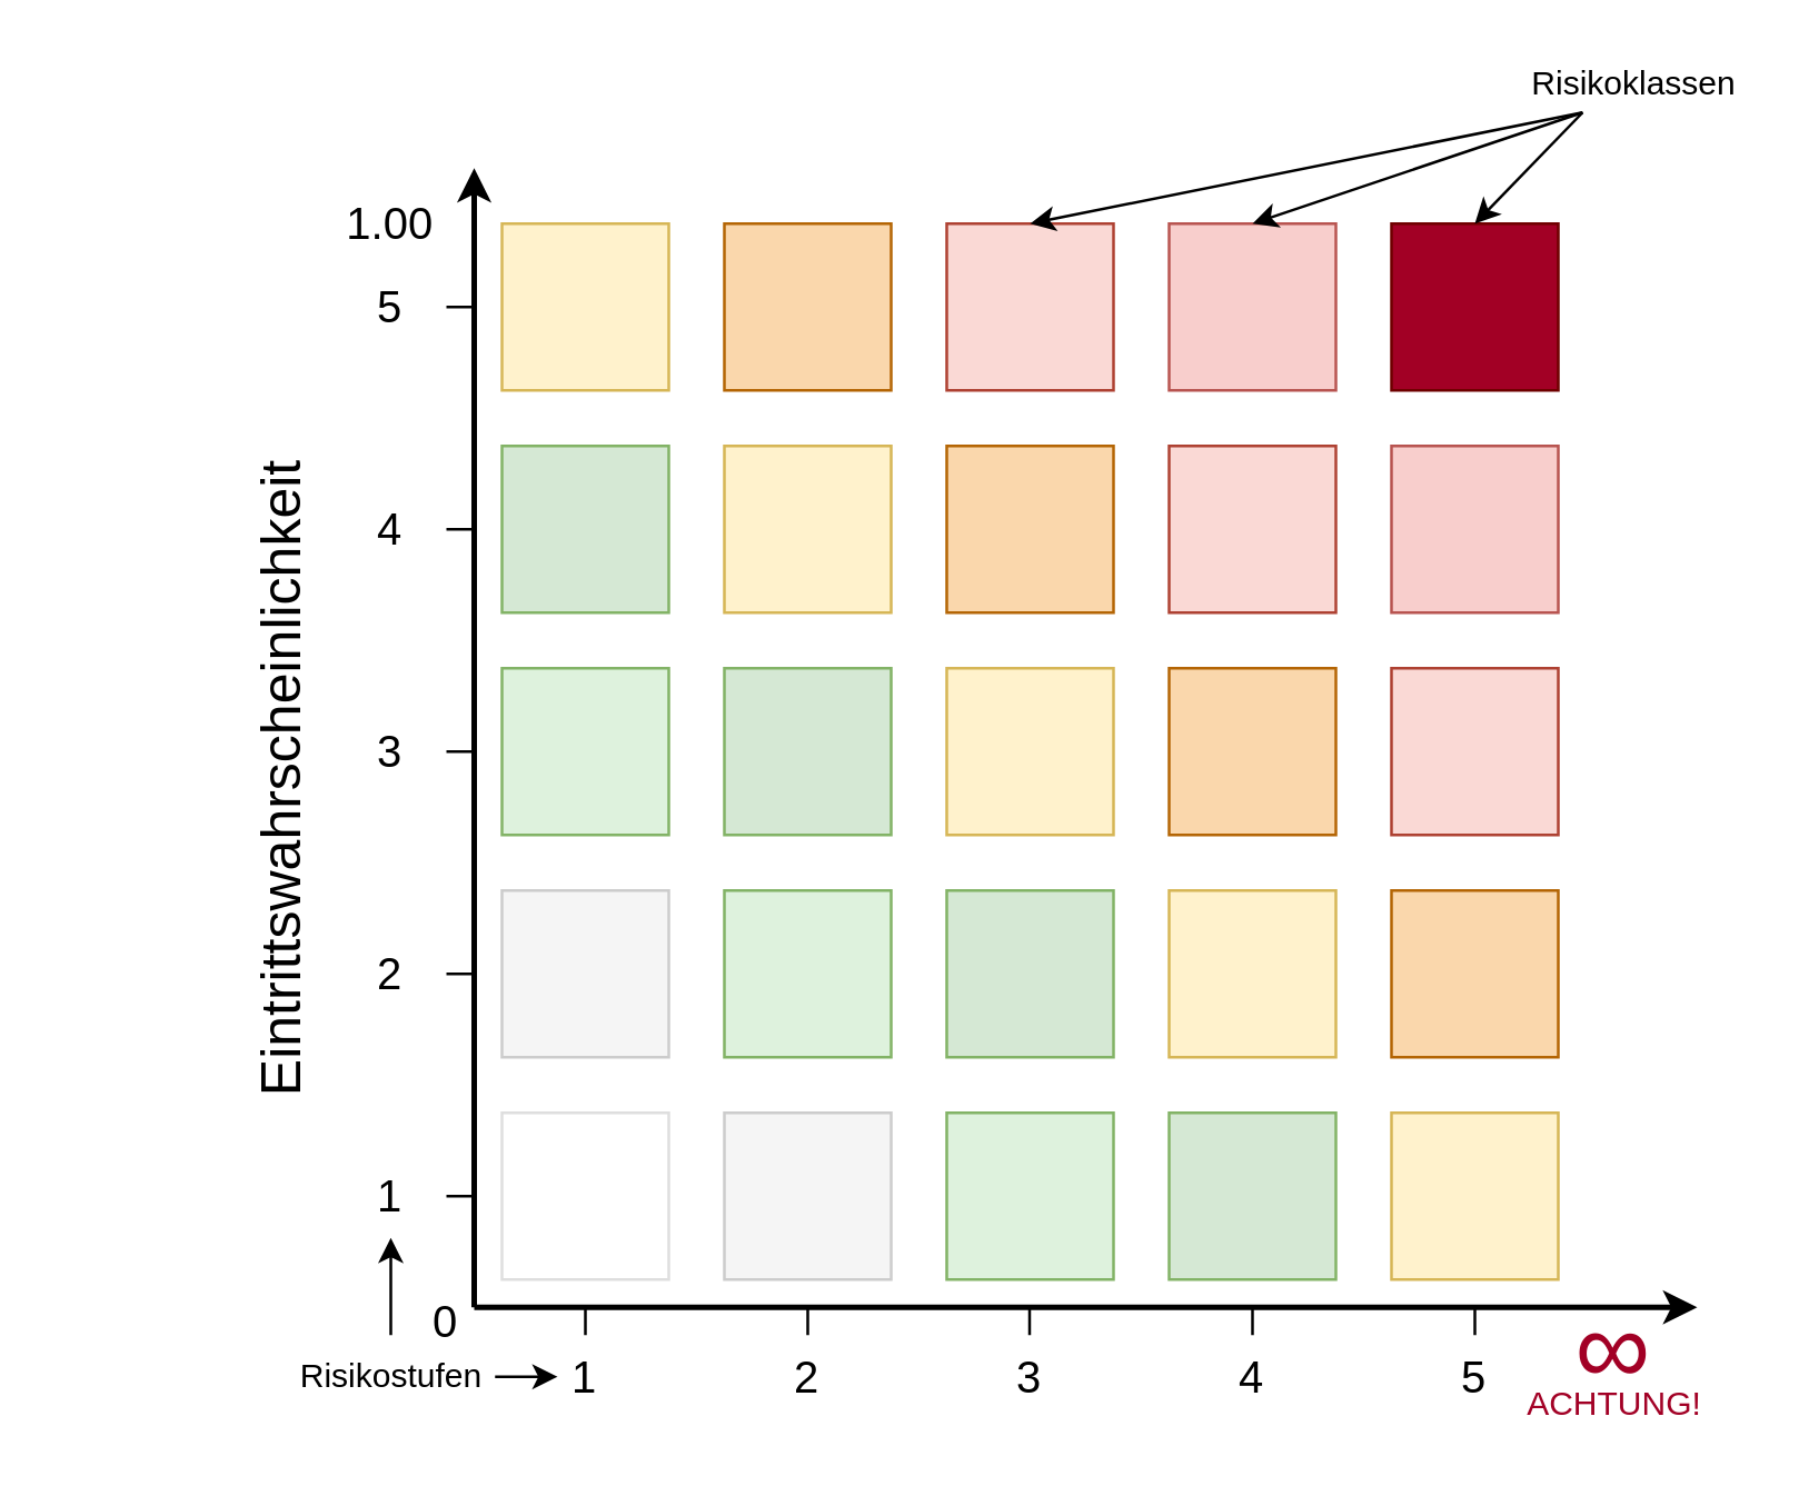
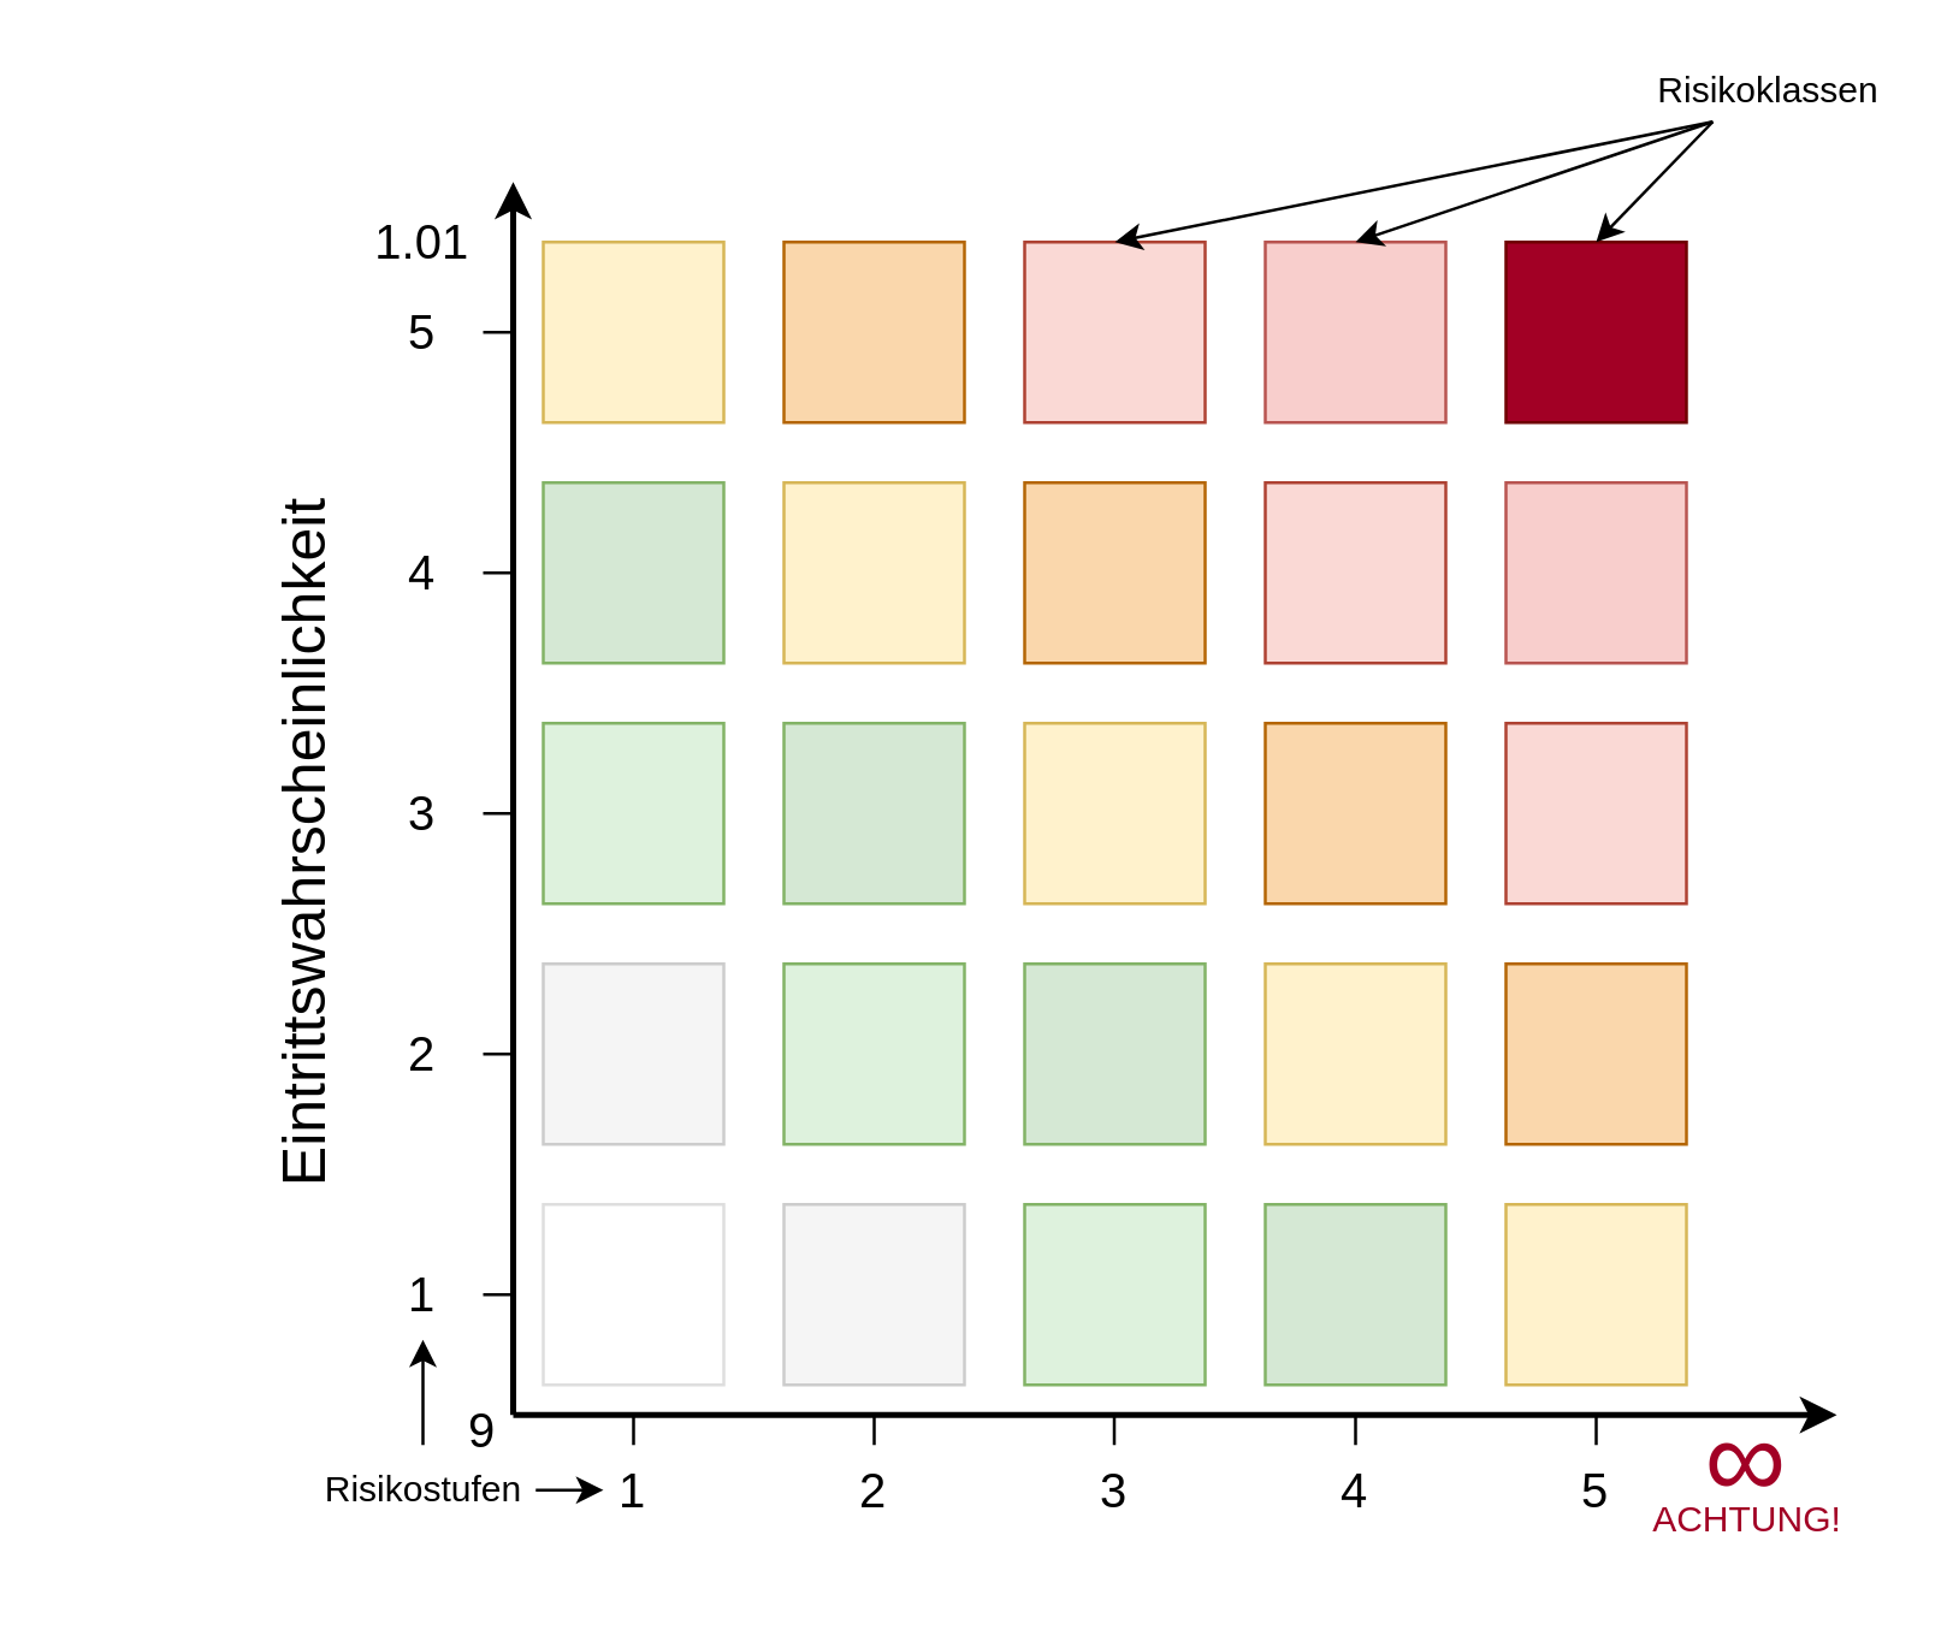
  <mxCell id="0" />
  <mxCell id="1" parent="0" />
  <mxCell id="2" value="Eintrittswahrscheinlichkeit" style="text;html=1;align=center;verticalAlign=middle;whiteSpace=wrap;rounded=0;fontSize=20;rotation=-90;" parent="1" vertex="1"><mxGeometry x="20" y="265" width="160" height="30" as="geometry" /></mxCell>
  <mxCell id="3" value="" style="endArrow=classic;html=1;rounded=0;strokeWidth=2;" parent="1" edge="1"><mxGeometry width="50" height="50" relative="1" as="geometry"><mxPoint x="170" y="470" as="sourcePoint" /><mxPoint x="610" y="470" as="targetPoint" /></mxGeometry></mxCell>
  <mxCell id="4" value="" style="endArrow=classic;html=1;rounded=0;strokeWidth=2;" parent="1" edge="1"><mxGeometry width="50" height="50" relative="1" as="geometry"><mxPoint x="170" y="470" as="sourcePoint" /><mxPoint x="170" y="60" as="targetPoint" /></mxGeometry></mxCell>
  <mxCell id="5" value="&lt;font style=&quot;font-size: 38px;&quot;&gt;∞&lt;/font&gt;" style="text;html=1;align=center;verticalAlign=middle;whiteSpace=wrap;rounded=0;fontColor=#A20025;fontStyle=0;fontSize=38;" vertex="1" parent="1"><mxGeometry x="550" y="470" width="60" height="30" as="geometry" /></mxCell>
- <mxCell id="6" value="0" style="text;html=1;align=center;verticalAlign=middle;whiteSpace=wrap;rounded=0;fontSize=16;" vertex="1" parent="1"><mxGeometry x="130" y="460" width="60" height="30" as="geometry" /></mxCell>
+ <mxCell id="6" value="9" style="text;html=1;align=center;verticalAlign=middle;whiteSpace=wrap;rounded=0;fontSize=16;" vertex="1" parent="1"><mxGeometry x="130" y="460" width="60" height="30" as="geometry" /></mxCell>
  <mxCell id="7" value="" style="endArrow=none;html=1;rounded=0;" edge="1" parent="1"><mxGeometry width="50" height="50" relative="1" as="geometry"><mxPoint x="210" y="480" as="sourcePoint" /><mxPoint x="210" y="470" as="targetPoint" /></mxGeometry></mxCell>
  <mxCell id="8" value="" style="endArrow=none;html=1;rounded=0;" edge="1" parent="1"><mxGeometry width="50" height="50" relative="1" as="geometry"><mxPoint x="290" y="480" as="sourcePoint" /><mxPoint x="290" y="470" as="targetPoint" /></mxGeometry></mxCell>
  <mxCell id="9" value="" style="endArrow=none;html=1;rounded=0;" edge="1" parent="1"><mxGeometry width="50" height="50" relative="1" as="geometry"><mxPoint x="369.8" y="480" as="sourcePoint" /><mxPoint x="369.8" y="470" as="targetPoint" /></mxGeometry></mxCell>
  <mxCell id="10" value="" style="endArrow=none;html=1;rounded=0;" edge="1" parent="1"><mxGeometry width="50" height="50" relative="1" as="geometry"><mxPoint x="450" y="480" as="sourcePoint" /><mxPoint x="450" y="470" as="targetPoint" /></mxGeometry></mxCell>
  <mxCell id="11" value="" style="endArrow=none;html=1;rounded=0;" edge="1" parent="1"><mxGeometry width="50" height="50" relative="1" as="geometry"><mxPoint x="530" y="480" as="sourcePoint" /><mxPoint x="530" y="470" as="targetPoint" /></mxGeometry></mxCell>
  <mxCell id="12" value="" style="rounded=0;whiteSpace=wrap;html=1;strokeColor=#DEDEDE;" vertex="1" parent="1"><mxGeometry x="180" y="400" width="60" height="60" as="geometry" /></mxCell>
  <mxCell id="13" value="" style="rounded=0;whiteSpace=wrap;html=1;fillColor=#f5f5f5;fontColor=#333333;strokeColor=#CCCCCC;" vertex="1" parent="1"><mxGeometry x="260" y="400" width="60" height="60" as="geometry" /></mxCell>
  <mxCell id="14" value="" style="rounded=0;whiteSpace=wrap;html=1;fillColor=#d5e8d4;strokeColor=#82b366;" vertex="1" parent="1"><mxGeometry x="420" y="400" width="60" height="60" as="geometry" /></mxCell>
  <mxCell id="15" value="" style="rounded=0;whiteSpace=wrap;html=1;fillColor=#fff2cc;strokeColor=#d6b656;" vertex="1" parent="1"><mxGeometry x="500" y="400" width="60" height="60" as="geometry" /></mxCell>
  <mxCell id="16" value="" style="endArrow=none;html=1;rounded=0;" edge="1" parent="1"><mxGeometry width="50" height="50" relative="1" as="geometry"><mxPoint x="160" y="430" as="sourcePoint" /><mxPoint x="170" y="430" as="targetPoint" /></mxGeometry></mxCell>
- <mxCell id="17" value="1.00" style="text;html=1;align=center;verticalAlign=middle;whiteSpace=wrap;rounded=0;fontSize=16;" vertex="1" parent="1"><mxGeometry x="110" y="65" width="60" height="30" as="geometry" /></mxCell>
+ <mxCell id="17" value="1.01" style="text;html=1;align=center;verticalAlign=middle;whiteSpace=wrap;rounded=0;fontSize=16;" vertex="1" parent="1"><mxGeometry x="110" y="65" width="60" height="30" as="geometry" /></mxCell>
  <mxCell id="18" value="" style="rounded=0;whiteSpace=wrap;html=1;fillColor=#f5f5f5;fontColor=#333333;strokeColor=#CCCCCC;" vertex="1" parent="1"><mxGeometry x="180" y="320" width="60" height="60" as="geometry" /></mxCell>
  <mxCell id="19" value="" style="rounded=0;whiteSpace=wrap;html=1;fillColor=#d5e8d4;strokeColor=#82b366;" vertex="1" parent="1"><mxGeometry x="340" y="320" width="60" height="60" as="geometry" /></mxCell>
  <mxCell id="20" value="" style="rounded=0;whiteSpace=wrap;html=1;fillColor=#fff2cc;strokeColor=#d6b656;" vertex="1" parent="1"><mxGeometry x="420" y="320" width="60" height="60" as="geometry" /></mxCell>
  <mxCell id="21" value="" style="rounded=0;whiteSpace=wrap;html=1;fillColor=#fad7ac;strokeColor=#b46504;" vertex="1" parent="1"><mxGeometry x="500" y="320" width="60" height="60" as="geometry" /></mxCell>
  <mxCell id="22" value="" style="rounded=0;whiteSpace=wrap;html=1;fillColor=#DEF2DD;strokeColor=#82b366;" vertex="1" parent="1"><mxGeometry x="180" y="240" width="60" height="60" as="geometry" /></mxCell>
  <mxCell id="23" value="" style="rounded=0;whiteSpace=wrap;html=1;fillColor=#d5e8d4;strokeColor=#82b366;" vertex="1" parent="1"><mxGeometry x="260" y="240" width="60" height="60" as="geometry" /></mxCell>
  <mxCell id="24" value="" style="rounded=0;whiteSpace=wrap;html=1;fillColor=#fff2cc;strokeColor=#d6b656;" vertex="1" parent="1"><mxGeometry x="340" y="240" width="60" height="60" as="geometry" /></mxCell>
  <mxCell id="25" value="" style="rounded=0;whiteSpace=wrap;html=1;fillColor=#fad7ac;strokeColor=#b46504;" vertex="1" parent="1"><mxGeometry x="420" y="240" width="60" height="60" as="geometry" /></mxCell>
  <mxCell id="26" value="" style="rounded=0;whiteSpace=wrap;html=1;fillColor=#fad9d5;strokeColor=#ae4132;" vertex="1" parent="1"><mxGeometry x="500" y="240" width="60" height="60" as="geometry" /></mxCell>
  <mxCell id="27" value="" style="rounded=0;whiteSpace=wrap;html=1;fillColor=#d5e8d4;strokeColor=#82b366;" vertex="1" parent="1"><mxGeometry x="180" y="160" width="60" height="60" as="geometry" /></mxCell>
  <mxCell id="28" value="" style="rounded=0;whiteSpace=wrap;html=1;fillColor=#fff2cc;strokeColor=#d6b656;" vertex="1" parent="1"><mxGeometry x="260" y="160" width="60" height="60" as="geometry" /></mxCell>
  <mxCell id="29" value="" style="rounded=0;whiteSpace=wrap;html=1;fillColor=#fad7ac;strokeColor=#b46504;" vertex="1" parent="1"><mxGeometry x="340" y="160" width="60" height="60" as="geometry" /></mxCell>
  <mxCell id="30" value="" style="rounded=0;whiteSpace=wrap;html=1;fillColor=#fad9d5;strokeColor=#ae4132;" vertex="1" parent="1"><mxGeometry x="420" y="160" width="60" height="60" as="geometry" /></mxCell>
  <mxCell id="31" value="" style="rounded=0;whiteSpace=wrap;html=1;fillColor=#f8cecc;strokeColor=#b85450;" vertex="1" parent="1"><mxGeometry x="500" y="160" width="60" height="60" as="geometry" /></mxCell>
  <mxCell id="32" value="" style="rounded=0;whiteSpace=wrap;html=1;fillColor=#fff2cc;strokeColor=#d6b656;" vertex="1" parent="1"><mxGeometry x="180" y="80" width="60" height="60" as="geometry" /></mxCell>
  <mxCell id="33" value="" style="rounded=0;whiteSpace=wrap;html=1;fillColor=#fad7ac;strokeColor=#b46504;" vertex="1" parent="1"><mxGeometry x="260" y="80" width="60" height="60" as="geometry" /></mxCell>
  <mxCell id="34" value="" style="rounded=0;whiteSpace=wrap;html=1;fillColor=#fad9d5;strokeColor=#ae4132;" vertex="1" parent="1"><mxGeometry x="340" y="80" width="60" height="60" as="geometry" /></mxCell>
  <mxCell id="35" value="" style="rounded=0;whiteSpace=wrap;html=1;fillColor=#f8cecc;strokeColor=#b85450;" vertex="1" parent="1"><mxGeometry x="420" y="80" width="60" height="60" as="geometry" /></mxCell>
  <mxCell id="36" value="" style="rounded=0;whiteSpace=wrap;html=1;fillColor=#a20025;strokeColor=#6F0000;fontColor=#ffffff;" vertex="1" parent="1"><mxGeometry x="500" y="80" width="60" height="60" as="geometry" /></mxCell>
  <mxCell id="37" value="" style="endArrow=none;html=1;rounded=0;" edge="1" parent="1"><mxGeometry width="50" height="50" relative="1" as="geometry"><mxPoint x="160" y="350" as="sourcePoint" /><mxPoint x="170" y="350" as="targetPoint" /></mxGeometry></mxCell>
  <mxCell id="38" value="" style="endArrow=none;html=1;rounded=0;" edge="1" parent="1"><mxGeometry width="50" height="50" relative="1" as="geometry"><mxPoint x="160" y="270" as="sourcePoint" /><mxPoint x="170" y="270" as="targetPoint" /></mxGeometry></mxCell>
  <mxCell id="39" value="" style="endArrow=none;html=1;rounded=0;" edge="1" parent="1"><mxGeometry width="50" height="50" relative="1" as="geometry"><mxPoint x="160" y="190" as="sourcePoint" /><mxPoint x="170" y="190" as="targetPoint" /></mxGeometry></mxCell>
  <mxCell id="40" value="" style="endArrow=none;html=1;rounded=0;" edge="1" parent="1"><mxGeometry width="50" height="50" relative="1" as="geometry"><mxPoint x="160" y="110" as="sourcePoint" /><mxPoint x="170" y="110" as="targetPoint" /></mxGeometry></mxCell>
  <mxCell id="41" value="" style="rounded=0;whiteSpace=wrap;html=1;fillColor=#DEF2DD;strokeColor=#82b366;" vertex="1" parent="1"><mxGeometry x="260" y="320" width="60" height="60" as="geometry" /></mxCell>
  <mxCell id="42" value="" style="rounded=0;whiteSpace=wrap;html=1;fillColor=#DEF2DD;strokeColor=#82b366;" vertex="1" parent="1"><mxGeometry x="340" y="400" width="60" height="60" as="geometry" /></mxCell>
  <mxCell id="43" value="Risikostufen" style="text;html=1;align=center;verticalAlign=middle;whiteSpace=wrap;rounded=0;" vertex="1" parent="1"><mxGeometry x="102.5" y="480" width="75" height="30" as="geometry" /></mxCell>
  <mxCell id="44" value="1" style="text;html=1;align=center;verticalAlign=middle;whiteSpace=wrap;rounded=0;fontSize=16;" vertex="1" parent="1"><mxGeometry x="200" y="480" width="20" height="30" as="geometry" /></mxCell>
  <mxCell id="45" value="2" style="text;html=1;align=center;verticalAlign=middle;whiteSpace=wrap;rounded=0;fontSize=16;" vertex="1" parent="1"><mxGeometry x="260" y="480" width="60" height="30" as="geometry" /></mxCell>
  <mxCell id="46" value="3" style="text;html=1;align=center;verticalAlign=middle;whiteSpace=wrap;rounded=0;fontSize=16;" vertex="1" parent="1"><mxGeometry x="340" y="480" width="60" height="30" as="geometry" /></mxCell>
  <mxCell id="47" value="4" style="text;html=1;align=center;verticalAlign=middle;whiteSpace=wrap;rounded=0;fontSize=16;" vertex="1" parent="1"><mxGeometry x="420" y="480" width="60" height="30" as="geometry" /></mxCell>
  <mxCell id="48" value="5" style="text;html=1;align=center;verticalAlign=middle;whiteSpace=wrap;rounded=0;fontSize=16;" vertex="1" parent="1"><mxGeometry x="500" y="480" width="60" height="30" as="geometry" /></mxCell>
  <mxCell id="49" value="1" style="text;html=1;align=center;verticalAlign=middle;whiteSpace=wrap;rounded=0;fontSize=16;" vertex="1" parent="1"><mxGeometry x="120" y="415" width="40" height="30" as="geometry" /></mxCell>
  <mxCell id="50" value="2" style="text;html=1;align=center;verticalAlign=middle;whiteSpace=wrap;rounded=0;fontSize=16;" vertex="1" parent="1"><mxGeometry x="120" y="335" width="40" height="30" as="geometry" /></mxCell>
  <mxCell id="51" value="4" style="text;html=1;align=center;verticalAlign=middle;whiteSpace=wrap;rounded=0;fontSize=16;" vertex="1" parent="1"><mxGeometry x="120" y="175" width="40" height="30" as="geometry" /></mxCell>
  <mxCell id="52" value="3&lt;span style=&quot;color: rgba(0, 0, 0, 0); font-family: monospace; font-size: 0px; text-align: start; text-wrap: nowrap;&quot;&gt;%3CmxGraphModel%3E%3Croot%3E%3CmxCell%20id%3D%220%22%2F%3E%3CmxCell%20id%3D%221%22%20parent%3D%220%22%2F%3E%3CmxCell%20id%3D%222%22%20value%3D%222%22%20style%3D%22text%3Bhtml%3D1%3Balign%3Dcenter%3BverticalAlign%3Dmiddle%3BwhiteSpace%3Dwrap%3Brounded%3D0%3BfontSize%3D16%3B%22%20vertex%3D%221%22%20parent%3D%221%22%3E%3CmxGeometry%20x%3D%22160%22%20y%3D%22625%22%20width%3D%2230%22%20height%3D%2230%22%20as%3D%22geometry%22%2F%3E%3C%2FmxCell%3E%3C%2Froot%3E%3C%2FmxGraphModel%3E&lt;/span&gt;" style="text;html=1;align=center;verticalAlign=middle;whiteSpace=wrap;rounded=0;fontSize=16;" vertex="1" parent="1"><mxGeometry x="120" y="255" width="40" height="30" as="geometry" /></mxCell>
  <mxCell id="53" value="5" style="text;html=1;align=center;verticalAlign=middle;whiteSpace=wrap;rounded=0;fontSize=16;" vertex="1" parent="1"><mxGeometry x="120" y="95" width="40" height="30" as="geometry" /></mxCell>
  <mxCell id="54" value="" style="endArrow=classic;html=1;rounded=0;entryX=0;entryY=0.5;entryDx=0;entryDy=0;exitX=1;exitY=0.5;exitDx=0;exitDy=0;" edge="1" parent="1" source="43" target="44"><mxGeometry width="50" height="50" relative="1" as="geometry"><mxPoint x="170" y="500" as="sourcePoint" /><mxPoint x="230" y="560" as="targetPoint" /></mxGeometry></mxCell>
  <mxCell id="55" value="" style="endArrow=classic;html=1;rounded=0;entryX=0.5;entryY=1;entryDx=0;entryDy=0;" edge="1" parent="1" source="43" target="49"><mxGeometry width="50" height="50" relative="1" as="geometry"><mxPoint x="188" y="505" as="sourcePoint" /><mxPoint x="210" y="505" as="targetPoint" /></mxGeometry></mxCell>
  <mxCell id="56" value="Risikoklassen" style="text;html=1;align=center;verticalAlign=middle;whiteSpace=wrap;rounded=0;" vertex="1" parent="1"><mxGeometry x="550" y="20" width="75" height="20" as="geometry" /></mxCell>
  <mxCell id="57" value="" style="endArrow=classic;html=1;rounded=0;exitX=0.25;exitY=1;exitDx=0;exitDy=0;entryX=0.5;entryY=0;entryDx=0;entryDy=0;" edge="1" parent="1" source="56" target="36"><mxGeometry width="50" height="50" relative="1" as="geometry"><mxPoint x="150" y="490" as="sourcePoint" /><mxPoint x="150" y="455" as="targetPoint" /></mxGeometry></mxCell>
  <mxCell id="58" value="" style="endArrow=classic;html=1;rounded=0;entryX=0.5;entryY=0;entryDx=0;entryDy=0;exitX=0.25;exitY=1;exitDx=0;exitDy=0;" edge="1" parent="1" source="56" target="35"><mxGeometry width="50" height="50" relative="1" as="geometry"><mxPoint x="550" y="60" as="sourcePoint" /><mxPoint x="540" y="90" as="targetPoint" /></mxGeometry></mxCell>
  <mxCell id="59" value="" style="endArrow=classic;html=1;rounded=0;exitX=0.25;exitY=1;exitDx=0;exitDy=0;entryX=0.5;entryY=0;entryDx=0;entryDy=0;" edge="1" parent="1" source="56" target="34"><mxGeometry width="50" height="50" relative="1" as="geometry"><mxPoint x="569" y="80" as="sourcePoint" /><mxPoint x="550" y="100" as="targetPoint" /></mxGeometry></mxCell>
  <mxCell id="60" value="ACHTUNG!" style="text;html=1;align=center;verticalAlign=middle;whiteSpace=wrap;rounded=0;fontColor=#A20025;" vertex="1" parent="1"><mxGeometry x="542.5" y="490" width="75" height="30" as="geometry" /></mxCell>
